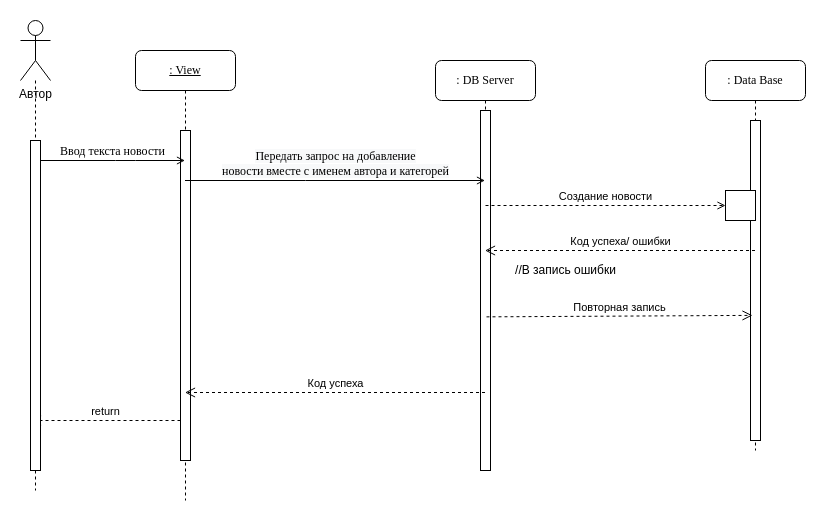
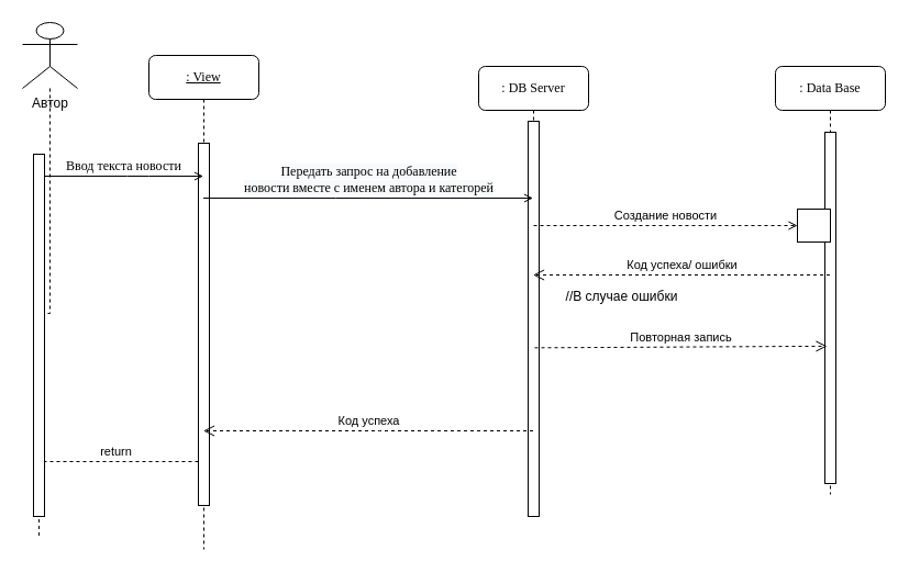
  <mxCell id="0" />
  <mxCell id="1" parent="0" />
  <mxCell id="2" style="edgeStyle=orthogonalEdgeStyle;rounded=0;orthogonalLoop=1;jettySize=auto;html=1;endArrow=none;endFill=0;dashed=1;" edge="1" parent="1" source="10"><mxGeometry relative="1" as="geometry"><mxPoint x="35" y="490" as="targetPoint" /></mxGeometry></mxCell>
  <mxCell id="3" value="&lt;u&gt;: View&lt;/u&gt;" style="shape=umlLifeline;perimeter=lifelinePerimeter;whiteSpace=wrap;html=1;container=1;collapsible=0;recursiveResize=0;outlineConnect=0;rounded=1;shadow=0;comic=0;labelBackgroundColor=none;strokeWidth=1;fontFamily=Verdana;fontSize=12;align=center;" parent="1" vertex="1"><mxGeometry x="135" y="50" width="100" height="450" as="geometry" /></mxCell>
  <mxCell id="4" value="" style="html=1;points=[];perimeter=orthogonalPerimeter;rounded=0;shadow=0;comic=0;labelBackgroundColor=none;strokeWidth=1;fontFamily=Verdana;fontSize=12;align=center;" parent="3" vertex="1"><mxGeometry x="45" y="80" width="10" height="330" as="geometry" /></mxCell>
  <mxCell id="5" value="return" style="html=1;verticalAlign=bottom;endArrow=open;dashed=1;endSize=8;rounded=0;" edge="1" parent="3"><mxGeometry relative="1" as="geometry"><mxPoint x="45" y="370" as="sourcePoint" /><mxPoint x="-104.5" y="370" as="targetPoint" /></mxGeometry></mxCell>
  <mxCell id="6" value=": DB Server" style="shape=umlLifeline;perimeter=lifelinePerimeter;whiteSpace=wrap;html=1;container=1;collapsible=0;recursiveResize=0;outlineConnect=0;rounded=1;shadow=0;comic=0;labelBackgroundColor=none;strokeWidth=1;fontFamily=Verdana;fontSize=12;align=center;" parent="1" vertex="1"><mxGeometry x="435" y="60" width="100" height="410" as="geometry" /></mxCell>
  <mxCell id="7" value="" style="html=1;points=[];perimeter=orthogonalPerimeter;rounded=0;shadow=0;comic=0;labelBackgroundColor=none;strokeWidth=1;fontFamily=Verdana;fontSize=12;align=center;" parent="6" vertex="1"><mxGeometry x="45" y="50" width="10" height="360" as="geometry" /></mxCell>
  <mxCell id="8" value="Ввод текста новости" style="html=1;verticalAlign=bottom;endArrow=open;labelBackgroundColor=none;fontFamily=Verdana;fontSize=12;edgeStyle=elbowEdgeStyle;elbow=vertical;endFill=0;" parent="1" source="9" target="3" edge="1"><mxGeometry relative="1" as="geometry"><mxPoint x="105" y="160" as="sourcePoint" /><mxPoint x="172" y="160" as="targetPoint" /><Array as="points"><mxPoint x="125" y="160" /></Array></mxGeometry></mxCell>
  <mxCell id="9" value="" style="html=1;points=[];perimeter=orthogonalPerimeter;rounded=0;shadow=0;comic=0;labelBackgroundColor=none;strokeWidth=1;fontFamily=Verdana;fontSize=12;align=center;" parent="1" vertex="1"><mxGeometry x="30" y="140" width="10" height="330" as="geometry" /></mxCell>
- <mxCell id="10" value="Автор" style="shape=umlActor;verticalLabelPosition=bottom;verticalAlign=top;html=1;outlineConnect=0;" vertex="1" parent="1"><mxGeometry x="20" y="20" width="30" height="60" as="geometry" /></mxCell>
+ <mxCell id="10" value="Автор" style="shape=umlActor;verticalLabelPosition=bottom;verticalAlign=top;html=1;outlineConnect=0;" vertex="1" parent="1"><mxGeometry x="20" y="20" width="50" height="60" as="geometry" /></mxCell>
  <mxCell id="11" value="&lt;span style=&quot;font-family: &amp;#34;verdana&amp;#34; ; font-size: 12px ; background-color: rgb(248 , 249 , 250)&quot;&gt;Передать запрос на добавление &lt;br&gt;новости вместе с именем автора и категорей&lt;/span&gt;" style="html=1;verticalAlign=bottom;endArrow=open;rounded=0;endFill=0;" edge="1" parent="1" source="3" target="6"><mxGeometry width="80" relative="1" as="geometry"><mxPoint x="205" y="210" as="sourcePoint" /><mxPoint x="285" y="210" as="targetPoint" /><Array as="points"><mxPoint x="305" y="180" /></Array></mxGeometry></mxCell>
  <mxCell id="12" value=": Data Base" style="shape=umlLifeline;perimeter=lifelinePerimeter;whiteSpace=wrap;html=1;container=1;collapsible=0;recursiveResize=0;outlineConnect=0;rounded=1;shadow=0;comic=0;labelBackgroundColor=none;strokeWidth=1;fontFamily=Verdana;fontSize=12;align=center;" vertex="1" parent="1"><mxGeometry x="705" y="60" width="100" height="390" as="geometry" /></mxCell>
  <mxCell id="13" value="" style="html=1;points=[];perimeter=orthogonalPerimeter;rounded=0;shadow=0;comic=0;labelBackgroundColor=none;strokeWidth=1;fontFamily=Verdana;fontSize=12;align=center;" vertex="1" parent="12"><mxGeometry x="45" y="60" width="10" height="320" as="geometry" /></mxCell>
  <mxCell id="14" value="" style="rounded=0;whiteSpace=wrap;html=1;" vertex="1" parent="12"><mxGeometry x="20" y="130" width="30" height="30" as="geometry" /></mxCell>
  <mxCell id="15" value="Создание новости" style="html=1;verticalAlign=bottom;endArrow=open;rounded=0;entryX=0;entryY=0.5;entryDx=0;entryDy=0;dashed=1;endFill=0;" edge="1" parent="1" target="14"><mxGeometry width="80" relative="1" as="geometry"><mxPoint x="485" y="205" as="sourcePoint" /><mxPoint x="695" y="210" as="targetPoint" /><Array as="points" /></mxGeometry></mxCell>
  <mxCell id="16" value="Код успеха" style="html=1;verticalAlign=bottom;endArrow=open;dashed=1;endSize=8;rounded=0;" edge="1" parent="1"><mxGeometry relative="1" as="geometry"><mxPoint x="484.5" y="392" as="sourcePoint" /><mxPoint x="184.5" y="392" as="targetPoint" /><Array as="points"><mxPoint x="345" y="392" /></Array></mxGeometry></mxCell>
  <mxCell id="17" value="Код успеха/ ошибки" style="html=1;verticalAlign=bottom;endArrow=open;dashed=1;endSize=8;rounded=0;" edge="1" parent="1" source="12" target="6"><mxGeometry relative="1" as="geometry"><mxPoint x="745" y="310" as="sourcePoint" /><mxPoint x="445" y="310" as="targetPoint" /><Array as="points"><mxPoint x="606" y="250" /></Array></mxGeometry></mxCell>
  <mxCell id="18" value="Повторная запись" style="html=1;verticalAlign=bottom;endArrow=open;dashed=1;endSize=8;rounded=0;exitX=0.6;exitY=0.826;exitDx=0;exitDy=0;exitPerimeter=0;entryX=0.2;entryY=0.609;entryDx=0;entryDy=0;entryPerimeter=0;" edge="1" parent="1" target="13"><mxGeometry relative="1" as="geometry"><mxPoint x="486" y="316.36" as="sourcePoint" /><mxPoint x="754" y="310" as="targetPoint" /><Array as="points" /></mxGeometry></mxCell>
- <mxCell id="19" value="//В запись ошибки" style="text;html=1;align=center;verticalAlign=middle;resizable=0;points=[];autosize=1;strokeColor=none;fillColor=none;" vertex="1" parent="1"><mxGeometry x="505" y="260" width="120" height="20" as="geometry" /></mxCell>
+ <mxCell id="19" value="//В случае ошибки" style="text;html=1;align=center;verticalAlign=middle;resizable=0;points=[];autosize=1;strokeColor=none;fillColor=none;" vertex="1" parent="1"><mxGeometry x="505" y="260" width="120" height="20" as="geometry" /></mxCell>
